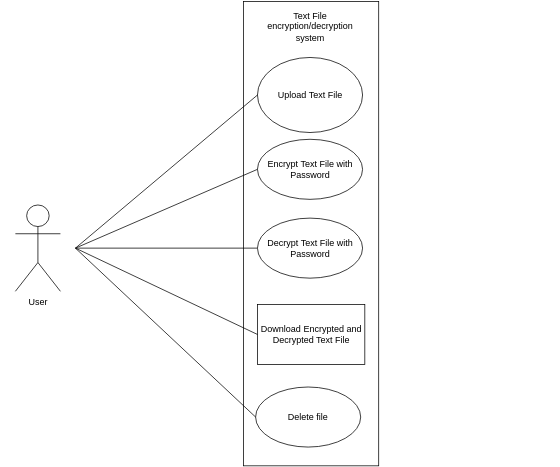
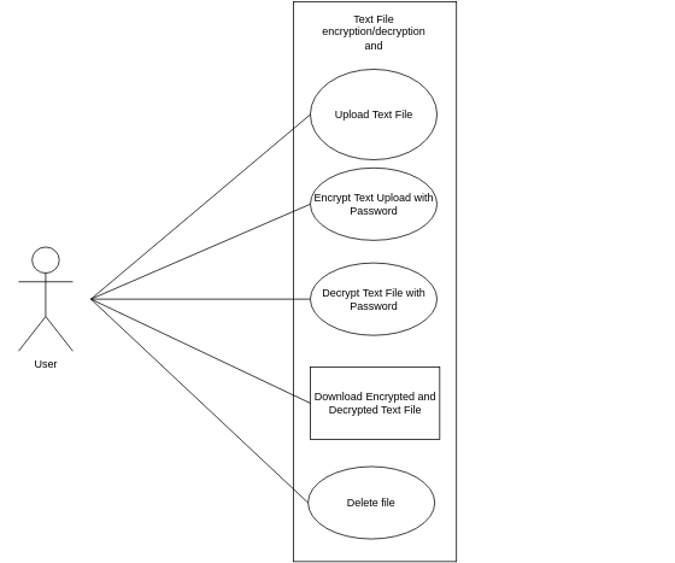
  <mxCell id="0" />
  <mxCell id="1" parent="0" />
  <mxCell id="2" value="User" style="shape=umlActor;verticalLabelPosition=bottom;verticalAlign=top;html=1;outlineConnect=0;" parent="1" vertex="1"><mxGeometry x="20" y="272.5" width="60" height="115" as="geometry" /></mxCell>
  <mxCell id="3" value="" style="rounded=0;whiteSpace=wrap;html=1;rotation=90;movable=1;resizable=1;rotatable=1;deletable=1;editable=1;locked=0;connectable=1;labelPosition=center;verticalLabelPosition=top;align=center;verticalAlign=bottom;" parent="1" vertex="1"><mxGeometry x="104.75" y="220.75" width="618.5" height="180" as="geometry" /></mxCell>
  <mxCell id="4" value="" style="endArrow=none;html=1;rounded=0;entryX=0;entryY=0.5;entryDx=0;entryDy=0;" parent="1" target="7" edge="1"><mxGeometry width="50" height="50" relative="1" as="geometry"><mxPoint x="100" y="330" as="sourcePoint" /><mxPoint x="260" y="350" as="targetPoint" /></mxGeometry></mxCell>
  <mxCell id="5" value="Upload Text File" style="ellipse;whiteSpace=wrap;html=1;movable=1;resizable=1;rotatable=1;deletable=1;editable=1;locked=0;connectable=1;" parent="1" vertex="1"><mxGeometry x="342.5" y="76" width="140" height="100" as="geometry" /></mxCell>
- <mxCell id="6" value="Encrypt Text File with Password" style="ellipse;whiteSpace=wrap;html=1;movable=1;resizable=1;rotatable=1;deletable=1;editable=1;locked=0;connectable=1;" parent="1" vertex="1"><mxGeometry x="342.5" y="185" width="140" height="80" as="geometry" /></mxCell>
+ <mxCell id="6" value="Encrypt Text Upload with Password" style="ellipse;whiteSpace=wrap;html=1;movable=1;resizable=1;rotatable=1;deletable=1;editable=1;locked=0;connectable=1;" parent="1" vertex="1"><mxGeometry x="342.5" y="185" width="140" height="80" as="geometry" /></mxCell>
  <mxCell id="7" value="Decrypt Text File with Password" style="ellipse;whiteSpace=wrap;html=1;shadow=0;movable=1;resizable=1;rotatable=1;deletable=1;editable=1;locked=0;connectable=1;" parent="1" vertex="1"><mxGeometry x="342.5" y="290" width="140" height="80" as="geometry" /></mxCell>
  <mxCell id="8" value="" style="endArrow=none;html=1;rounded=0;entryX=0;entryY=0.5;entryDx=0;entryDy=0;" parent="1" target="5" edge="1"><mxGeometry width="50" height="50" relative="1" as="geometry"><mxPoint x="100" y="330" as="sourcePoint" /><mxPoint x="200" y="320" as="targetPoint" /></mxGeometry></mxCell>
  <mxCell id="9" value="Delete file" style="ellipse;whiteSpace=wrap;html=1;aspect=fixed;movable=1;resizable=1;rotatable=1;deletable=1;editable=1;locked=0;connectable=1;" parent="1" vertex="1"><mxGeometry x="340" y="515" width="140" height="80" as="geometry" /></mxCell>
  <mxCell id="10" value="Download Encrypted and Decrypted Text File" style="whiteSpace=wrap;html=1;movable=1;resizable=1;rotatable=1;deletable=1;editable=1;locked=0;connectable=1;rounded=0;" parent="1" vertex="1"><mxGeometry x="342.5" y="405" width="143" height="80" as="geometry" /></mxCell>
  <mxCell id="11" value="" style="endArrow=none;html=1;rounded=0;entryX=0;entryY=0.5;entryDx=0;entryDy=0;" parent="1" target="10" edge="1"><mxGeometry width="50" height="50" relative="1" as="geometry"><mxPoint x="100" y="330" as="sourcePoint" /><mxPoint x="190" y="390" as="targetPoint" /></mxGeometry></mxCell>
  <mxCell id="12" value="" style="endArrow=none;html=1;rounded=0;entryX=0;entryY=0.5;entryDx=0;entryDy=0;" parent="1" target="9" edge="1"><mxGeometry width="50" height="50" relative="1" as="geometry"><mxPoint x="100" y="330" as="sourcePoint" /><mxPoint x="200" y="320" as="targetPoint" /></mxGeometry></mxCell>
  <mxCell id="13" value="" style="endArrow=none;html=1;rounded=0;entryX=0;entryY=0.5;entryDx=0;entryDy=0;" parent="1" target="6" edge="1"><mxGeometry width="50" height="50" relative="1" as="geometry"><mxPoint x="100" y="330" as="sourcePoint" /><mxPoint x="250" y="250" as="targetPoint" /></mxGeometry></mxCell>
- <mxCell id="14" value="Text File encryption/decryption system" style="text;html=1;align=center;verticalAlign=middle;whiteSpace=wrap;rounded=0;" vertex="1" parent="1"><mxGeometry x="382.5" y="20" width="60" height="30" as="geometry" /></mxCell>
+ <mxCell id="14" value="Text File encryption/decryption and" style="text;html=1;align=center;verticalAlign=middle;whiteSpace=wrap;rounded=0;" vertex="1" parent="1"><mxGeometry x="382.5" y="20" width="60" height="30" as="geometry" /></mxCell>
